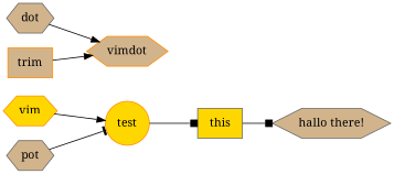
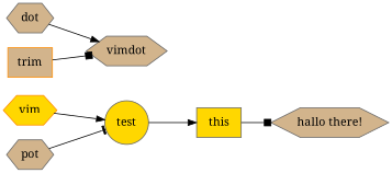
  digraph {
    fontname="Noto Serif"
    rankdir=LR
    node [color=gray40 fillcolor=tan fontname="Noto Serif" shape=hexagon style=filled]
    edge [arrowhead=normal fontname="Noto Serif"]
    vim [color=darkorange fillcolor=gold]
-   test [color=darkorange fillcolor=gold shape=circle]
+   test [fillcolor=gold shape=circle]
    this [fillcolor=gold shape=box]
    dot
-   vimdot [color=darkorange]
+   vimdot
    "hallo there!"
    trim [color=darkorange shape=box]
    pot
    vim -> test
-   test -> this [arrowhead=box]
+   test -> this
    this -> "hallo there!" [arrowhead=box]
    dot -> vimdot
-   trim -> vimdot
+   trim -> vimdot [arrowhead=box]
    pot -> test [arrowhead=tee]
  }
